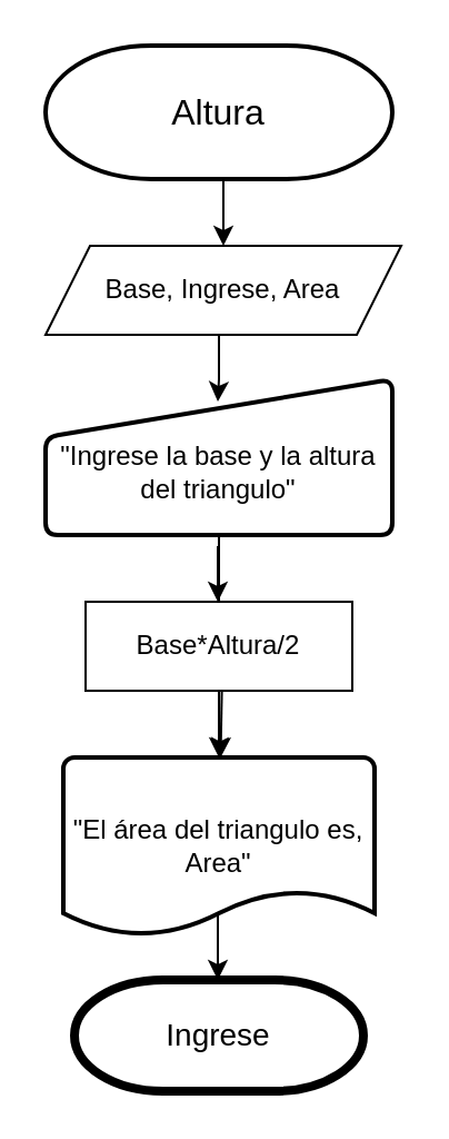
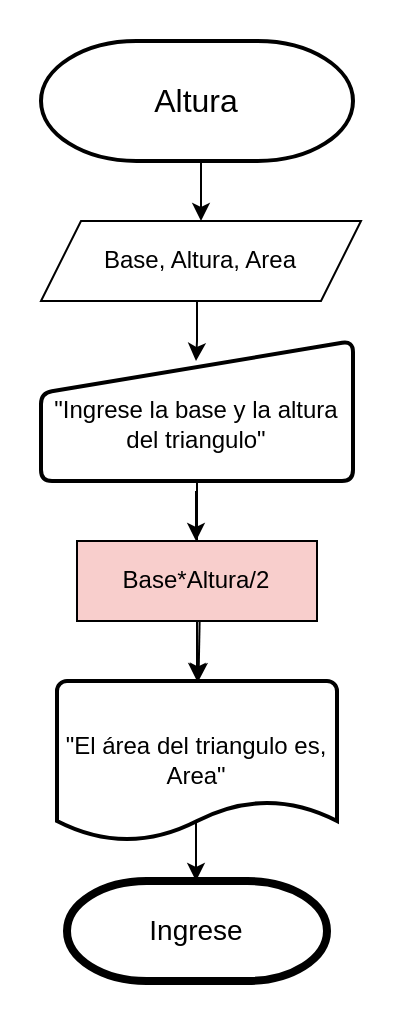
  <mxCell id="0" />
  <mxCell id="1" parent="0" />
  <mxCell id="2" value="&lt;font style=&quot;font-size: 16px;&quot;&gt;Altura&lt;/font&gt;" style="strokeWidth=2;html=1;shape=mxgraph.flowchart.terminator;whiteSpace=wrap;" vertex="1" parent="1"><mxGeometry x="20" y="20" width="156" height="60" as="geometry" /></mxCell>
  <mxCell id="3" value="" style="endArrow=classic;html=1;rounded=0;" edge="1" parent="1"><mxGeometry width="50" height="50" relative="1" as="geometry"><mxPoint x="100" y="80" as="sourcePoint" /><mxPoint x="100" y="110" as="targetPoint" /></mxGeometry></mxCell>
  <mxCell id="4" value="" style="edgeStyle=orthogonalEdgeStyle;rounded=0;orthogonalLoop=1;jettySize=auto;html=1;" edge="1" parent="1" source="5" target="10"><mxGeometry relative="1" as="geometry" /></mxCell>
  <mxCell id="5" value="&lt;div&gt;&lt;br&gt;&lt;/div&gt;&quot;Ingrese la base y la altura&lt;div&gt;del triangulo&quot;&lt;/div&gt;" style="html=1;strokeWidth=2;shape=manualInput;whiteSpace=wrap;rounded=1;size=26;arcSize=11;" vertex="1" parent="1"><mxGeometry x="20" y="170" width="156" height="70" as="geometry" /></mxCell>
  <mxCell id="6" value="" style="endArrow=classic;html=1;rounded=0;" edge="1" parent="1"><mxGeometry width="50" height="50" relative="1" as="geometry"><mxPoint x="98" y="150" as="sourcePoint" /><mxPoint x="97.5" y="180" as="targetPoint" /><Array as="points"><mxPoint x="98" y="170" /></Array></mxGeometry></mxCell>
- <mxCell id="7" value="Base, Ingrese, Area" style="shape=parallelogram;perimeter=parallelogramPerimeter;whiteSpace=wrap;html=1;fixedSize=1;" vertex="1" parent="1"><mxGeometry x="20" y="110" width="160" height="40" as="geometry" /></mxCell>
+ <mxCell id="7" value="Base, Altura, Area" style="shape=parallelogram;perimeter=parallelogramPerimeter;whiteSpace=wrap;html=1;fixedSize=1;" vertex="1" parent="1"><mxGeometry x="20" y="110" width="160" height="40" as="geometry" /></mxCell>
  <mxCell id="8" value="" style="endArrow=classic;html=1;rounded=0;" edge="1" parent="1" target="10"><mxGeometry width="50" height="50" relative="1" as="geometry"><mxPoint x="99.5" y="300" as="sourcePoint" /><mxPoint x="99.5" y="330" as="targetPoint" /></mxGeometry></mxCell>
- <mxCell id="9" value="Base*Altura/2" style="rounded=0;whiteSpace=wrap;html=1;" vertex="1" parent="1"><mxGeometry x="38" y="270" width="120" height="40" as="geometry" /></mxCell>
+ <mxCell id="9" value="Base*Altura/2" style="rounded=0;whiteSpace=wrap;html=1;fillColor=#f8cecc;" vertex="1" parent="1"><mxGeometry x="38" y="270" width="120" height="40" as="geometry" /></mxCell>
  <mxCell id="10" value="&quot;El área del triangulo es, Area&quot;" style="strokeWidth=2;html=1;shape=mxgraph.flowchart.document2;whiteSpace=wrap;size=0.25;" vertex="1" parent="1"><mxGeometry x="28" y="340" width="140" height="80" as="geometry" /></mxCell>
  <mxCell id="11" value="&lt;font style=&quot;font-size: 14px;&quot;&gt;Ingrese&lt;/font&gt;" style="strokeWidth=4;html=1;shape=mxgraph.flowchart.terminator;whiteSpace=wrap;" vertex="1" parent="1"><mxGeometry x="33" y="440" width="130" height="50" as="geometry" /></mxCell>
  <mxCell id="12" value="" style="endArrow=classic;html=1;rounded=0;" edge="1" parent="1"><mxGeometry width="50" height="50" relative="1" as="geometry"><mxPoint x="97.5" y="245" as="sourcePoint" /><mxPoint x="97.5" y="270" as="targetPoint" /></mxGeometry></mxCell>
  <mxCell id="13" value="" style="endArrow=classic;html=1;rounded=0;" edge="1" parent="1"><mxGeometry width="50" height="50" relative="1" as="geometry"><mxPoint x="97.5" y="410" as="sourcePoint" /><mxPoint x="97.5" y="440" as="targetPoint" /></mxGeometry></mxCell>
